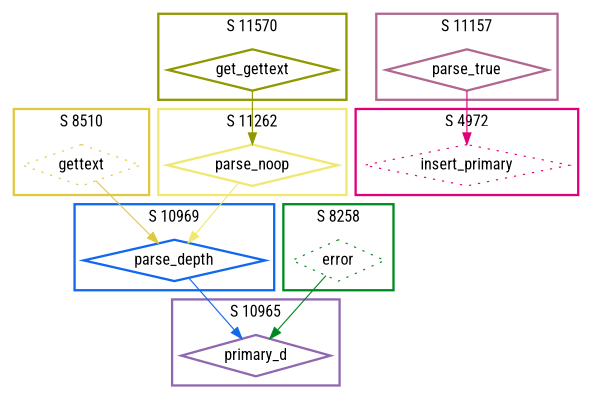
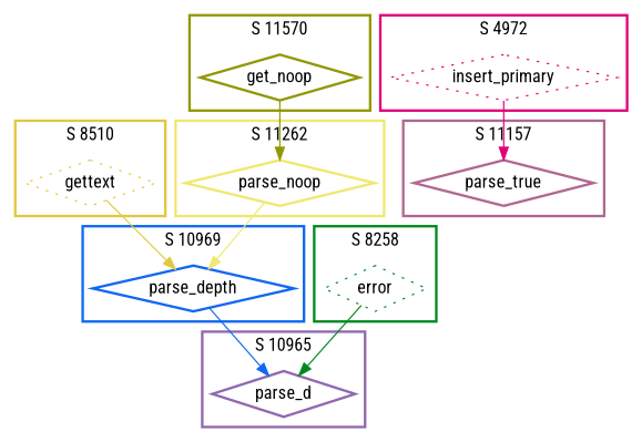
  digraph {
    fontname="Roboto Condensed"
    node [fontname="Roboto Condensed" shape=diamond style=bold]
    edge [fontname="Roboto Condensed"]
    n1 [color="#E0C840" label=gettext style=dotted]
    n2 [color="#F0E870" label=parse_noop]
    n3 [color="#008820" label=error style=dotted]
    n4 [color="#1068F0" label=parse_depth]
    n5 [color="#E00078" label=insert_primary style=dotted]
-   n6 [color="#909800" label=get_gettext]
+   n6 [color="#909800" label=get_noop]
    n7 [color="#B06890" label=parse_true]
-   n8 [color="#9068B0" label=primary_d]
+   n8 [color="#9068B0" label=parse_d]
    subgraph cluster_1 {
      color="#E0C840"
      label="S 8510"
      style=bold
      n1
    }
    subgraph cluster_2 {
      color="#F0E870"
      label="S 11262"
      style=bold
      n2
    }
    subgraph cluster_3 {
      color="#008820"
      label="S 8258"
      style=bold
      n3
    }
    subgraph cluster_4 {
      color="#1068F0"
      label="S 10969"
      style=bold
      n4
    }
    subgraph cluster_5 {
      color="#E00078"
      label="S 4972"
      style=bold
      n5
    }
    subgraph cluster_6 {
      color="#909800"
      label="S 11570"
      style=bold
      n6
    }
    subgraph cluster_7 {
      color="#B06890"
      label="S 11157"
      style=bold
      n7
    }
    subgraph cluster_8 {
      color="#9068B0"
      label="S 10965"
      style=bold
      n8
    }
    n1 -> n4 [color="#E0C840"]
    n2 -> n4 [color="#F0E870"]
    n3 -> n8 [color="#008820"]
    n4 -> n8 [color="#1068F0"]
-   n7 -> n5 [color="#E00078"]
+   n5 -> n7 [color="#E00078"]
    n6 -> n2 [color="#909800"]
  }
